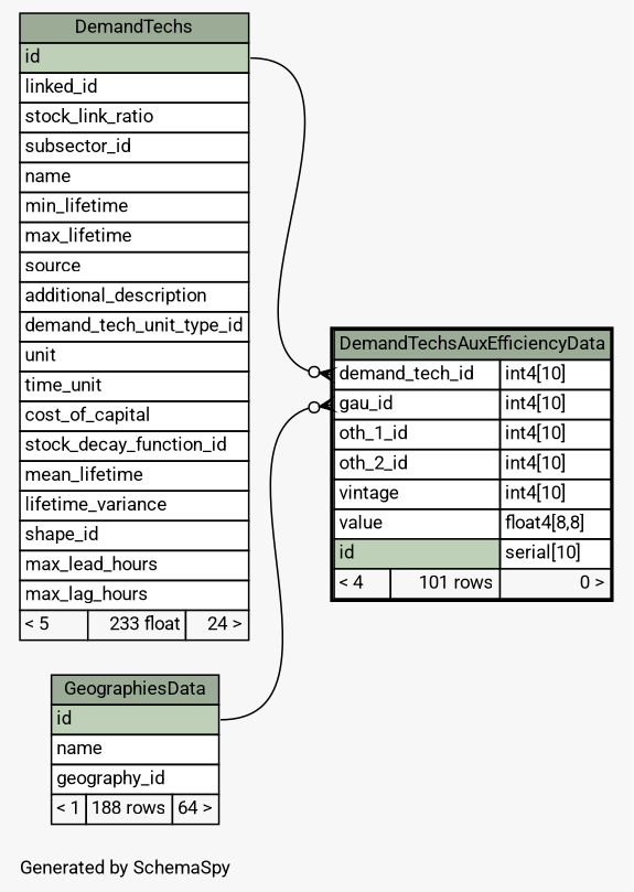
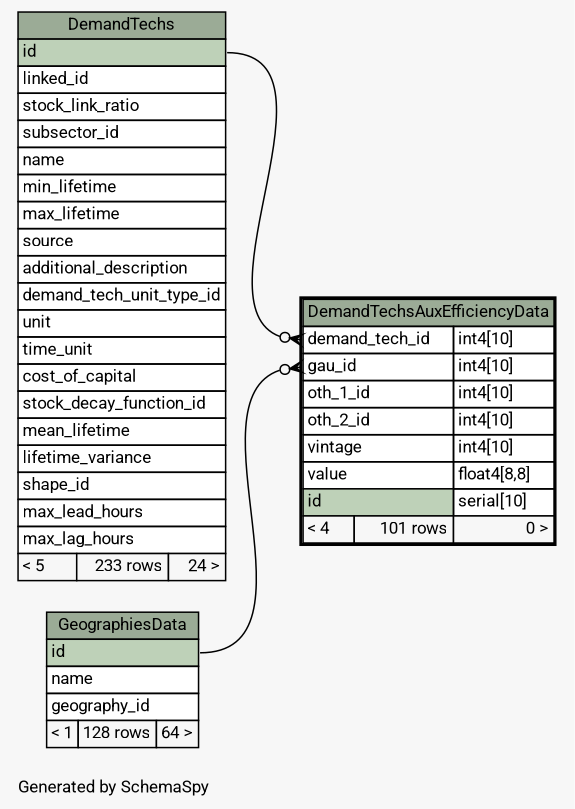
  digraph {
    bgcolor="#f7f7f7"
    fontname=Roboto
    fontsize=11
    label="\nGenerated by SchemaSpy"
    labeljust=l
    nodesep=0.18
    rankdir=RL
    ranksep=0.46
    node [fontname=Roboto fontsize=11 shape=plaintext]
    edge [arrowhead=none arrowsize=0.8 arrowtail=crowodot dir=back fontname=Roboto headport="id:e"]
    n1 [label=<     <TABLE BORDER="2" CELLBORDER="1" CELLSPACING="0" BGCOLOR="#ffffff">       <TR><TD COLSPAN="3" BGCOLOR="#9bab96" ALIGN="CENTER">DemandTechsAuxEfficiencyData</TD></TR>       <TR><TD PORT="demand_tech_id" COLSPAN="2" ALIGN="LEFT">demand_tech_id</TD><TD PORT="demand_tech_id.type" ALIGN="LEFT">int4[10]</TD></TR>       <TR><TD PORT="gau_id" COLSPAN="2" ALIGN="LEFT">gau_id</TD><TD PORT="gau_id.type" ALIGN="LEFT">int4[10]</TD></TR>       <TR><TD PORT="oth_1_id" COLSPAN="2" ALIGN="LEFT">oth_1_id</TD><TD PORT="oth_1_id.type" ALIGN="LEFT">int4[10]</TD></TR>       <TR><TD PORT="oth_2_id" COLSPAN="2" ALIGN="LEFT">oth_2_id</TD><TD PORT="oth_2_id.type" ALIGN="LEFT">int4[10]</TD></TR>       <TR><TD PORT="vintage" COLSPAN="2" ALIGN="LEFT">vintage</TD><TD PORT="vintage.type" ALIGN="LEFT">int4[10]</TD></TR>       <TR><TD PORT="value" COLSPAN="2" ALIGN="LEFT">value</TD><TD PORT="value.type" ALIGN="LEFT">float4[8,8]</TD></TR>       <TR><TD PORT="id" COLSPAN="2" BGCOLOR="#bed1b8" ALIGN="LEFT">id</TD><TD PORT="id.type" ALIGN="LEFT">serial[10]</TD></TR>       <TR><TD ALIGN="LEFT" BGCOLOR="#f7f7f7">&lt; 4</TD><TD ALIGN="RIGHT" BGCOLOR="#f7f7f7">101 rows</TD><TD ALIGN="RIGHT" BGCOLOR="#f7f7f7">0 &gt;</TD></TR>     </TABLE>>]
-   n2 [label=<     <TABLE BORDER="0" CELLBORDER="1" CELLSPACING="0" BGCOLOR="#ffffff">       <TR><TD COLSPAN="3" BGCOLOR="#9bab96" ALIGN="CENTER">DemandTechs</TD></TR>       <TR><TD PORT="id" COLSPAN="3" BGCOLOR="#bed1b8" ALIGN="LEFT">id</TD></TR>       <TR><TD PORT="linked_id" COLSPAN="3" ALIGN="LEFT">linked_id</TD></TR>       <TR><TD PORT="stock_link_ratio" COLSPAN="3" ALIGN="LEFT">stock_link_ratio</TD></TR>       <TR><TD PORT="subsector_id" COLSPAN="3" ALIGN="LEFT">subsector_id</TD></TR>       <TR><TD PORT="name" COLSPAN="3" ALIGN="LEFT">name</TD></TR>       <TR><TD PORT="min_lifetime" COLSPAN="3" ALIGN="LEFT">min_lifetime</TD></TR>       <TR><TD PORT="max_lifetime" COLSPAN="3" ALIGN="LEFT">max_lifetime</TD></TR>       <TR><TD PORT="source" COLSPAN="3" ALIGN="LEFT">source</TD></TR>       <TR><TD PORT="additional_description" COLSPAN="3" ALIGN="LEFT">additional_description</TD></TR>       <TR><TD PORT="demand_tech_unit_type_id" COLSPAN="3" ALIGN="LEFT">demand_tech_unit_type_id</TD></TR>       <TR><TD PORT="unit" COLSPAN="3" ALIGN="LEFT">unit</TD></TR>       <TR><TD PORT="time_unit" COLSPAN="3" ALIGN="LEFT">time_unit</TD></TR>       <TR><TD PORT="cost_of_capital" COLSPAN="3" ALIGN="LEFT">cost_of_capital</TD></TR>       <TR><TD PORT="stock_decay_function_id" COLSPAN="3" ALIGN="LEFT">stock_decay_function_id</TD></TR>       <TR><TD PORT="mean_lifetime" COLSPAN="3" ALIGN="LEFT">mean_lifetime</TD></TR>       <TR><TD PORT="lifetime_variance" COLSPAN="3" ALIGN="LEFT">lifetime_variance</TD></TR>       <TR><TD PORT="shape_id" COLSPAN="3" ALIGN="LEFT">shape_id</TD></TR>       <TR><TD PORT="max_lead_hours" COLSPAN="3" ALIGN="LEFT">max_lead_hours</TD></TR>       <TR><TD PORT="max_lag_hours" COLSPAN="3" ALIGN="LEFT">max_lag_hours</TD></TR>       <TR><TD ALIGN="LEFT" BGCOLOR="#f7f7f7">&lt; 5</TD><TD ALIGN="RIGHT" BGCOLOR="#f7f7f7">233 float</TD><TD ALIGN="RIGHT" BGCOLOR="#f7f7f7">24 &gt;</TD></TR>     </TABLE>>]
-   n3 [label=<     <TABLE BORDER="0" CELLBORDER="1" CELLSPACING="0" BGCOLOR="#ffffff">       <TR><TD COLSPAN="3" BGCOLOR="#9bab96" ALIGN="CENTER">GeographiesData</TD></TR>       <TR><TD PORT="id" COLSPAN="3" BGCOLOR="#bed1b8" ALIGN="LEFT">id</TD></TR>       <TR><TD PORT="name" COLSPAN="3" ALIGN="LEFT">name</TD></TR>       <TR><TD PORT="geography_id" COLSPAN="3" ALIGN="LEFT">geography_id</TD></TR>       <TR><TD ALIGN="LEFT" BGCOLOR="#f7f7f7">&lt; 1</TD><TD ALIGN="RIGHT" BGCOLOR="#f7f7f7">188 rows</TD><TD ALIGN="RIGHT" BGCOLOR="#f7f7f7">64 &gt;</TD></TR>     </TABLE>>]
+   n2 [label=<     <TABLE BORDER="0" CELLBORDER="1" CELLSPACING="0" BGCOLOR="#ffffff">       <TR><TD COLSPAN="3" BGCOLOR="#9bab96" ALIGN="CENTER">DemandTechs</TD></TR>       <TR><TD PORT="id" COLSPAN="3" BGCOLOR="#bed1b8" ALIGN="LEFT">id</TD></TR>       <TR><TD PORT="linked_id" COLSPAN="3" ALIGN="LEFT">linked_id</TD></TR>       <TR><TD PORT="stock_link_ratio" COLSPAN="3" ALIGN="LEFT">stock_link_ratio</TD></TR>       <TR><TD PORT="subsector_id" COLSPAN="3" ALIGN="LEFT">subsector_id</TD></TR>       <TR><TD PORT="name" COLSPAN="3" ALIGN="LEFT">name</TD></TR>       <TR><TD PORT="min_lifetime" COLSPAN="3" ALIGN="LEFT">min_lifetime</TD></TR>       <TR><TD PORT="max_lifetime" COLSPAN="3" ALIGN="LEFT">max_lifetime</TD></TR>       <TR><TD PORT="source" COLSPAN="3" ALIGN="LEFT">source</TD></TR>       <TR><TD PORT="additional_description" COLSPAN="3" ALIGN="LEFT">additional_description</TD></TR>       <TR><TD PORT="demand_tech_unit_type_id" COLSPAN="3" ALIGN="LEFT">demand_tech_unit_type_id</TD></TR>       <TR><TD PORT="unit" COLSPAN="3" ALIGN="LEFT">unit</TD></TR>       <TR><TD PORT="time_unit" COLSPAN="3" ALIGN="LEFT">time_unit</TD></TR>       <TR><TD PORT="cost_of_capital" COLSPAN="3" ALIGN="LEFT">cost_of_capital</TD></TR>       <TR><TD PORT="stock_decay_function_id" COLSPAN="3" ALIGN="LEFT">stock_decay_function_id</TD></TR>       <TR><TD PORT="mean_lifetime" COLSPAN="3" ALIGN="LEFT">mean_lifetime</TD></TR>       <TR><TD PORT="lifetime_variance" COLSPAN="3" ALIGN="LEFT">lifetime_variance</TD></TR>       <TR><TD PORT="shape_id" COLSPAN="3" ALIGN="LEFT">shape_id</TD></TR>       <TR><TD PORT="max_lead_hours" COLSPAN="3" ALIGN="LEFT">max_lead_hours</TD></TR>       <TR><TD PORT="max_lag_hours" COLSPAN="3" ALIGN="LEFT">max_lag_hours</TD></TR>       <TR><TD ALIGN="LEFT" BGCOLOR="#f7f7f7">&lt; 5</TD><TD ALIGN="RIGHT" BGCOLOR="#f7f7f7">233 rows</TD><TD ALIGN="RIGHT" BGCOLOR="#f7f7f7">24 &gt;</TD></TR>     </TABLE>>]
+   n3 [label=<     <TABLE BORDER="0" CELLBORDER="1" CELLSPACING="0" BGCOLOR="#ffffff">       <TR><TD COLSPAN="3" BGCOLOR="#9bab96" ALIGN="CENTER">GeographiesData</TD></TR>       <TR><TD PORT="id" COLSPAN="3" BGCOLOR="#bed1b8" ALIGN="LEFT">id</TD></TR>       <TR><TD PORT="name" COLSPAN="3" ALIGN="LEFT">name</TD></TR>       <TR><TD PORT="geography_id" COLSPAN="3" ALIGN="LEFT">geography_id</TD></TR>       <TR><TD ALIGN="LEFT" BGCOLOR="#f7f7f7">&lt; 1</TD><TD ALIGN="RIGHT" BGCOLOR="#f7f7f7">128 rows</TD><TD ALIGN="RIGHT" BGCOLOR="#f7f7f7">64 &gt;</TD></TR>     </TABLE>>]
    n1 -> n2 [tailport="demand_tech_id:w"]
    n1 -> n3 [tailport="gau_id:w"]
  }
